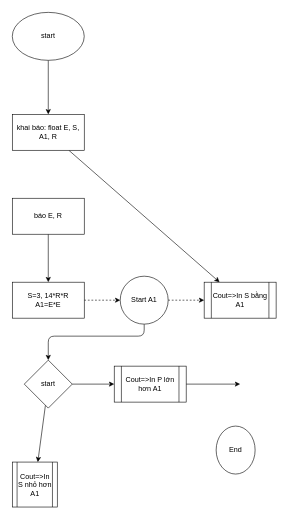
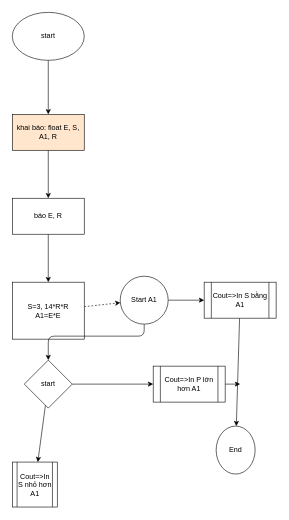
  <mxCell id="0" />
  <mxCell id="1" parent="0" />
  <mxCell id="2" value="" style="edgeStyle=none;html=1;" edge="1" parent="1" source="3" target="5"><mxGeometry relative="1" as="geometry" /></mxCell>
  <mxCell id="3" value="start" style="ellipse;whiteSpace=wrap;html=1;" vertex="1" parent="1"><mxGeometry x="20" y="20" width="120" height="80" as="geometry" /></mxCell>
- <mxCell id="4" value="" style="edgeStyle=none;html=1;" edge="1" parent="1" source="5" target="14"><mxGeometry relative="1" as="geometry" /></mxCell>
- <mxCell id="5" value="khai báo: float E, S, A1, R" style="whiteSpace=wrap;html=1;" vertex="1" parent="1"><mxGeometry x="20" y="190" width="120" height="60" as="geometry" /></mxCell>
+ <mxCell id="4" value="" style="edgeStyle=none;html=1;" edge="1" parent="1" source="5" target="7"><mxGeometry relative="1" as="geometry" /></mxCell>
+ <mxCell id="5" value="khai báo: float E, S, A1, R" style="whiteSpace=wrap;html=1;fillColor=#ffe6cc;" vertex="1" parent="1"><mxGeometry x="20" y="190" width="120" height="60" as="geometry" /></mxCell>
  <mxCell id="6" value="" style="edgeStyle=none;html=1;" edge="1" parent="1" source="7" target="9"><mxGeometry relative="1" as="geometry" /></mxCell>
  <mxCell id="7" value="báo E, R" style="whiteSpace=wrap;html=1;" vertex="1" parent="1"><mxGeometry x="20" y="330" width="120" height="60" as="geometry" /></mxCell>
  <mxCell id="8" value="" style="edgeStyle=none;html=1;dashed=1;" edge="1" parent="1" source="9" target="12"><mxGeometry relative="1" as="geometry" /></mxCell>
- <mxCell id="9" value="S=3, 14*R*R&lt;br&gt;A1=E*E" style="whiteSpace=wrap;html=1;" vertex="1" parent="1"><mxGeometry x="20" y="470" width="120" height="60" as="geometry" /></mxCell>
- <mxCell id="10" value="" style="edgeStyle=none;html=1;dashed=1;" edge="1" parent="1" source="12" target="14"><mxGeometry relative="1" as="geometry" /></mxCell>
+ <mxCell id="9" value="S=3, 14*R*R&lt;br&gt;A1=E*E" style="whiteSpace=wrap;html=1;" vertex="1" parent="1"><mxGeometry x="20" y="470" width="120" height="95" as="geometry" /></mxCell>
+ <mxCell id="10" value="" style="edgeStyle=none;html=1;" edge="1" parent="1" source="12" target="14"><mxGeometry relative="1" as="geometry" /></mxCell>
  <mxCell id="11" value="" style="edgeStyle=none;html=1;entryX=0.5;entryY=0;entryDx=0;entryDy=0;" edge="1" parent="1" source="12" target="17"><mxGeometry relative="1" as="geometry"><Array as="points"><mxPoint x="240" y="560" /><mxPoint x="80" y="560" /></Array></mxGeometry></mxCell>
  <mxCell id="12" value="Start A1" style="ellipse;whiteSpace=wrap;html=1;" vertex="1" parent="1"><mxGeometry x="200" y="460" width="80" height="80" as="geometry" /></mxCell>
+ <mxCell id="13" value="" style="edgeStyle=none;html=1;" edge="1" parent="1" source="14" target="20"><mxGeometry relative="1" as="geometry" /></mxCell>
  <mxCell id="14" value="Cout=&amp;gt;In S bằng A1" style="shape=process;whiteSpace=wrap;html=1;backgroundOutline=1;" vertex="1" parent="1"><mxGeometry x="340" y="470" width="120" height="60" as="geometry" /></mxCell>
  <mxCell id="15" value="" style="edgeStyle=none;html=1;" edge="1" parent="1" source="17" target="19"><mxGeometry relative="1" as="geometry" /></mxCell>
  <mxCell id="16" value="" style="edgeStyle=none;html=1;" edge="1" parent="1" source="17" target="21"><mxGeometry relative="1" as="geometry" /></mxCell>
  <mxCell id="17" value="start" style="rhombus;whiteSpace=wrap;html=1;" vertex="1" parent="1"><mxGeometry x="40" y="600" width="80" height="80" as="geometry" /></mxCell>
  <mxCell id="18" value="" style="edgeStyle=none;html=1;" edge="1" parent="1" source="19"><mxGeometry relative="1" as="geometry"><mxPoint x="400" y="640" as="targetPoint" /></mxGeometry></mxCell>
- <mxCell id="19" value="Cout=&amp;gt;In P lớn hơn A1" style="shape=process;whiteSpace=wrap;html=1;backgroundOutline=1;" vertex="1" parent="1"><mxGeometry x="190" y="610" width="120" height="60" as="geometry" /></mxCell>
+ <mxCell id="19" value="Cout=&amp;gt;In P lớn hơn A1" style="shape=process;whiteSpace=wrap;html=1;backgroundOutline=1;" vertex="1" parent="1"><mxGeometry x="255" y="610" width="120" height="60" as="geometry" /></mxCell>
  <mxCell id="20" value="End" style="ellipse;whiteSpace=wrap;html=1;" vertex="1" parent="1"><mxGeometry x="360" y="710" width="65" height="80" as="geometry" /></mxCell>
  <mxCell id="21" value="Cout=&amp;gt;In S nhỏ hơn A1" style="shape=process;whiteSpace=wrap;html=1;backgroundOutline=1;" vertex="1" parent="1"><mxGeometry x="20" y="770" width="75" height="75" as="geometry" /></mxCell>
